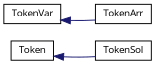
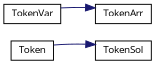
  digraph {
    fontname="Open Sans"
    rankdir=LR
    node [color=black fillcolor=white fontname="Open Sans" fontsize=10 shape=record style=filled]
    edge [color=midnightblue dir=back fontname="Open Sans" fontsize=10 labelfontname=Helvetica labelfontsize=10 style=solid]
    n1 [height=0.2 label=Token width=0.4]
    n2 [height=0.2 label=TokenSol width=0.4]
    n3 [height=0.2 label=TokenVar width=0.4]
    n4 [height=0.2 label=TokenArr width=0.4]
-   n1 -> n2
-   n3 -> n4
+   n2 -> n1
+   n4 -> n3
  }
